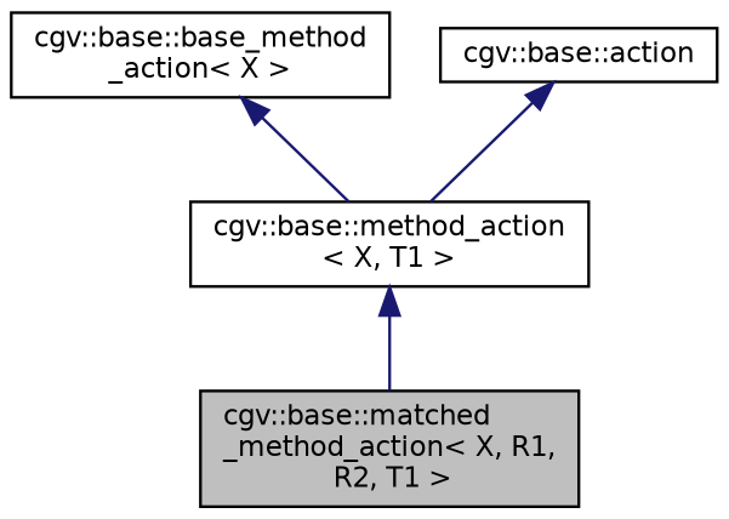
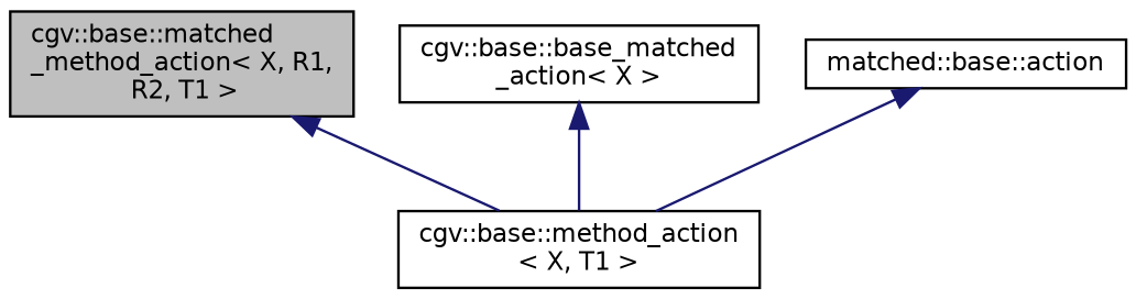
  digraph {
    node [color=black fontname=Helvetica fontsize=10 shape=record]
    edge [color=midnightblue dir=back fontname=Helvetica fontsize=10 labelfontname=Helvetica labelfontsize=10 style=solid]
    n1 [fillcolor=grey75 fontcolor=black height=0.2 label="cgv::base::matched\l_method_action\< X, R1,\l R2, T1 \>" style=filled width=0.4]
    n2 [height=0.2 label="cgv::base::method_action\l\< X, T1 \>" width=0.4]
-   n3 [height=0.2 label="cgv::base::base_method\l_action\< X \>" width=0.4]
-   n4 [height=0.2 label="cgv::base::action" width=0.4]
-   n2 -> n1
+   n3 [height=0.2 label="cgv::base::base_matched\l_action\< X \>" width=0.4]
+   n4 [height=0.2 label="matched::base::action" width=0.4]
+   n1 -> n2
    n3 -> n2
    n4 -> n2
  }
